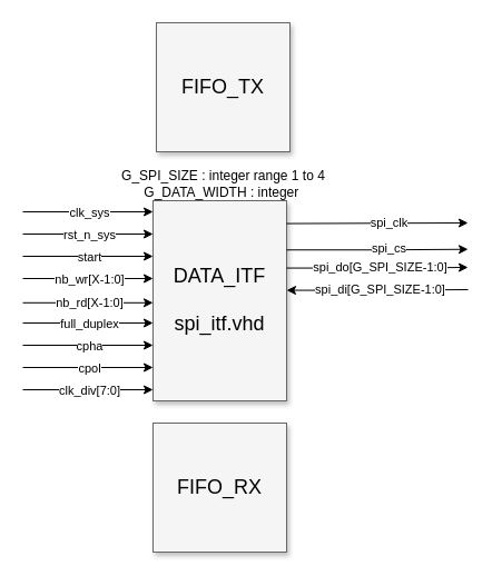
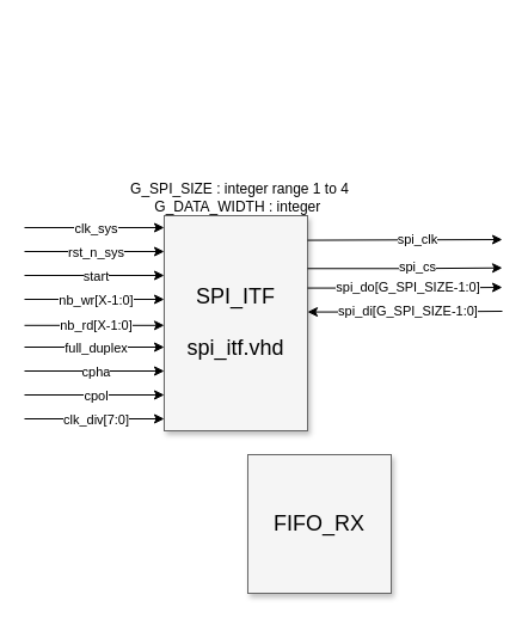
  <mxCell id="0" style=";html=1;" />
  <mxCell id="1" style=";html=1;" parent="0" />
  <mxCell id="2" style="edgeStyle=elbowEdgeStyle;rounded=0;html=1;startArrow=none;startFill=0;jettySize=auto;orthogonalLoop=1;fontSize=18;elbow=horizontal;" parent="1" edge="1"><mxGeometry relative="1" as="geometry"><mxPoint x="20" y="230" as="sourcePoint" /><mxPoint x="137" y="230.001" as="targetPoint" /></mxGeometry></mxCell>
  <mxCell id="3" value="start" style="edgeLabel;html=1;align=center;verticalAlign=middle;resizable=0;points=[];" vertex="1" connectable="0" parent="2"><mxGeometry x="0.237" relative="1" as="geometry"><mxPoint x="-12" as="offset" /></mxGeometry></mxCell>
- <mxCell id="4" value="DATA_ITF&lt;br&gt;&lt;br&gt;spi_itf.vhd" style="whiteSpace=wrap;html=1;shadow=1;fontSize=18;fillColor=#f5f5f5;strokeColor=#666666;" parent="1" vertex="1"><mxGeometry x="137" y="180" width="120" height="180" as="geometry" /></mxCell>
+ <mxCell id="4" value="SPI_ITF&lt;br&gt;&lt;br&gt;spi_itf.vhd" style="whiteSpace=wrap;html=1;shadow=1;fontSize=18;fillColor=#f5f5f5;strokeColor=#666666;" parent="1" vertex="1"><mxGeometry x="137" y="180" width="120" height="180" as="geometry" /></mxCell>
  <mxCell id="5" style="edgeStyle=elbowEdgeStyle;rounded=0;html=1;startArrow=none;startFill=0;jettySize=auto;orthogonalLoop=1;fontSize=18;elbow=vertical;" edge="1" parent="1"><mxGeometry relative="1" as="geometry"><mxPoint x="257" y="200.571" as="sourcePoint" /><mxPoint x="420" y="200" as="targetPoint" /></mxGeometry></mxCell>
  <mxCell id="6" value="spi_clk" style="edgeLabel;html=1;align=center;verticalAlign=middle;resizable=0;points=[];" vertex="1" connectable="0" parent="5"><mxGeometry x="0.125" y="1" relative="1" as="geometry"><mxPoint as="offset" /></mxGeometry></mxCell>
  <mxCell id="7" style="edgeStyle=elbowEdgeStyle;rounded=0;html=1;startArrow=none;startFill=0;jettySize=auto;orthogonalLoop=1;fontSize=18;elbow=horizontal;" edge="1" parent="1"><mxGeometry relative="1" as="geometry"><mxPoint x="257" y="224.281" as="sourcePoint" /><mxPoint x="420" y="223.71" as="targetPoint" /></mxGeometry></mxCell>
  <mxCell id="8" value="spi_cs" style="edgeLabel;html=1;align=center;verticalAlign=middle;resizable=0;points=[];" vertex="1" connectable="0" parent="7"><mxGeometry x="0.125" y="1" relative="1" as="geometry"><mxPoint as="offset" /></mxGeometry></mxCell>
  <mxCell id="9" style="edgeStyle=elbowEdgeStyle;rounded=0;html=1;startArrow=none;startFill=0;jettySize=auto;orthogonalLoop=1;fontSize=18;elbow=horizontal;" edge="1" parent="1"><mxGeometry relative="1" as="geometry"><mxPoint x="257" y="240.571" as="sourcePoint" /><mxPoint x="420" y="240" as="targetPoint" /></mxGeometry></mxCell>
  <mxCell id="10" value="spi_do[G_SPI_SIZE-1:0]" style="edgeLabel;html=1;align=center;verticalAlign=middle;resizable=0;points=[];" vertex="1" connectable="0" parent="9"><mxGeometry x="0.125" y="1" relative="1" as="geometry"><mxPoint x="-8" as="offset" /></mxGeometry></mxCell>
  <mxCell id="11" style="edgeStyle=elbowEdgeStyle;rounded=0;html=1;startArrow=classic;startFill=1;jettySize=auto;orthogonalLoop=1;fontSize=18;elbow=horizontal;endArrow=none;endFill=0;" edge="1" parent="1"><mxGeometry relative="1" as="geometry"><mxPoint x="257" y="260.571" as="sourcePoint" /><mxPoint x="420" y="260" as="targetPoint" /></mxGeometry></mxCell>
  <mxCell id="12" value="spi_di[G_SPI_SIZE-1:0]" style="edgeLabel;html=1;align=center;verticalAlign=middle;resizable=0;points=[];" vertex="1" connectable="0" parent="11"><mxGeometry x="0.125" y="1" relative="1" as="geometry"><mxPoint x="-8" as="offset" /></mxGeometry></mxCell>
- <mxCell id="13" value="FIFO_TX" style="whiteSpace=wrap;html=1;shadow=1;fontSize=18;fillColor=#f5f5f5;strokeColor=#666666;" vertex="1" parent="1"><mxGeometry x="140" y="20" width="120" height="116" as="geometry" /></mxCell>
- <mxCell id="14" value="FIFO_RX" style="whiteSpace=wrap;html=1;shadow=1;fontSize=18;fillColor=#f5f5f5;strokeColor=#666666;" vertex="1" parent="1"><mxGeometry x="137" y="380" width="120" height="116" as="geometry" /></mxCell>
+ <mxCell id="14" value="FIFO_RX" style="whiteSpace=wrap;html=1;shadow=1;fontSize=18;fillColor=#f5f5f5;strokeColor=#666666;" vertex="1" parent="1"><mxGeometry x="207" y="380" width="120" height="116" as="geometry" /></mxCell>
  <mxCell id="15" style="edgeStyle=elbowEdgeStyle;rounded=0;html=1;startArrow=none;startFill=0;jettySize=auto;orthogonalLoop=1;fontSize=18;elbow=horizontal;" edge="1" parent="1"><mxGeometry relative="1" as="geometry"><mxPoint x="20" y="250" as="sourcePoint" /><mxPoint x="137" y="250.001" as="targetPoint" /></mxGeometry></mxCell>
  <mxCell id="16" value="nb_wr[X-1:0]" style="edgeLabel;html=1;align=center;verticalAlign=middle;resizable=0;points=[];" vertex="1" connectable="0" parent="15"><mxGeometry x="0.237" relative="1" as="geometry"><mxPoint x="-12" as="offset" /></mxGeometry></mxCell>
  <mxCell id="17" style="edgeStyle=elbowEdgeStyle;rounded=0;html=1;startArrow=none;startFill=0;jettySize=auto;orthogonalLoop=1;fontSize=18;elbow=horizontal;" edge="1" parent="1"><mxGeometry relative="1" as="geometry"><mxPoint x="20" y="271.8" as="sourcePoint" /><mxPoint x="137" y="271.801" as="targetPoint" /></mxGeometry></mxCell>
  <mxCell id="18" value="nb_rd[X-1:0]" style="edgeLabel;html=1;align=center;verticalAlign=middle;resizable=0;points=[];" vertex="1" connectable="0" parent="17"><mxGeometry x="0.237" relative="1" as="geometry"><mxPoint x="-12" as="offset" /></mxGeometry></mxCell>
  <mxCell id="19" style="edgeStyle=elbowEdgeStyle;rounded=0;html=1;startArrow=none;startFill=0;jettySize=auto;orthogonalLoop=1;fontSize=18;elbow=horizontal;" edge="1" parent="1"><mxGeometry relative="1" as="geometry"><mxPoint x="20" y="290" as="sourcePoint" /><mxPoint x="137" y="290.001" as="targetPoint" /></mxGeometry></mxCell>
  <mxCell id="20" value="full_duplex" style="edgeLabel;html=1;align=center;verticalAlign=middle;resizable=0;points=[];" vertex="1" connectable="0" parent="19"><mxGeometry x="0.237" relative="1" as="geometry"><mxPoint x="-12" as="offset" /></mxGeometry></mxCell>
  <mxCell id="21" style="edgeStyle=elbowEdgeStyle;rounded=0;html=1;startArrow=none;startFill=0;jettySize=auto;orthogonalLoop=1;fontSize=18;elbow=horizontal;" edge="1" parent="1"><mxGeometry relative="1" as="geometry"><mxPoint x="20" y="310" as="sourcePoint" /><mxPoint x="137" y="310.001" as="targetPoint" /></mxGeometry></mxCell>
  <mxCell id="22" value="cpha" style="edgeLabel;html=1;align=center;verticalAlign=middle;resizable=0;points=[];" vertex="1" connectable="0" parent="21"><mxGeometry x="0.237" relative="1" as="geometry"><mxPoint x="-12" as="offset" /></mxGeometry></mxCell>
  <mxCell id="23" style="edgeStyle=elbowEdgeStyle;rounded=0;html=1;startArrow=none;startFill=0;jettySize=auto;orthogonalLoop=1;fontSize=18;elbow=horizontal;" edge="1" parent="1"><mxGeometry relative="1" as="geometry"><mxPoint x="20" y="330" as="sourcePoint" /><mxPoint x="137" y="330.001" as="targetPoint" /></mxGeometry></mxCell>
  <mxCell id="24" value="cpol" style="edgeLabel;html=1;align=center;verticalAlign=middle;resizable=0;points=[];" vertex="1" connectable="0" parent="23"><mxGeometry x="0.237" relative="1" as="geometry"><mxPoint x="-12" as="offset" /></mxGeometry></mxCell>
  <mxCell id="25" style="edgeStyle=elbowEdgeStyle;rounded=0;html=1;startArrow=none;startFill=0;jettySize=auto;orthogonalLoop=1;fontSize=18;elbow=horizontal;" edge="1" parent="1"><mxGeometry relative="1" as="geometry"><mxPoint x="20" y="350" as="sourcePoint" /><mxPoint x="137" y="350.001" as="targetPoint" /></mxGeometry></mxCell>
  <mxCell id="26" value="clk_div[7:0]" style="edgeLabel;html=1;align=center;verticalAlign=middle;resizable=0;points=[];" vertex="1" connectable="0" parent="25"><mxGeometry x="0.237" relative="1" as="geometry"><mxPoint x="-12" as="offset" /></mxGeometry></mxCell>
  <mxCell id="27" value="G_SPI_SIZE : integer range 1 to 4&lt;br&gt;G_DATA_WIDTH : integer&amp;nbsp;" style="text;html=1;strokeColor=none;fillColor=none;align=center;verticalAlign=middle;whiteSpace=wrap;rounded=0;" vertex="1" parent="1"><mxGeometry x="73.5" y="150" width="253" height="30" as="geometry" /></mxCell>
  <mxCell id="28" style="edgeStyle=elbowEdgeStyle;rounded=0;html=1;startArrow=none;startFill=0;jettySize=auto;orthogonalLoop=1;fontSize=18;elbow=horizontal;" edge="1" parent="1"><mxGeometry relative="1" as="geometry"><mxPoint x="20" y="190" as="sourcePoint" /><mxPoint x="137" y="190.001" as="targetPoint" /></mxGeometry></mxCell>
  <mxCell id="29" value="clk_sys" style="edgeLabel;html=1;align=center;verticalAlign=middle;resizable=0;points=[];" vertex="1" connectable="0" parent="28"><mxGeometry x="0.237" relative="1" as="geometry"><mxPoint x="-12" as="offset" /></mxGeometry></mxCell>
  <mxCell id="30" style="edgeStyle=elbowEdgeStyle;rounded=0;html=1;startArrow=none;startFill=0;jettySize=auto;orthogonalLoop=1;fontSize=18;elbow=horizontal;" edge="1" parent="1"><mxGeometry relative="1" as="geometry"><mxPoint x="20" y="210" as="sourcePoint" /><mxPoint x="137" y="210.001" as="targetPoint" /></mxGeometry></mxCell>
  <mxCell id="31" value="rst_n_sys" style="edgeLabel;html=1;align=center;verticalAlign=middle;resizable=0;points=[];" vertex="1" connectable="0" parent="30"><mxGeometry x="0.237" relative="1" as="geometry"><mxPoint x="-12" as="offset" /></mxGeometry></mxCell>
